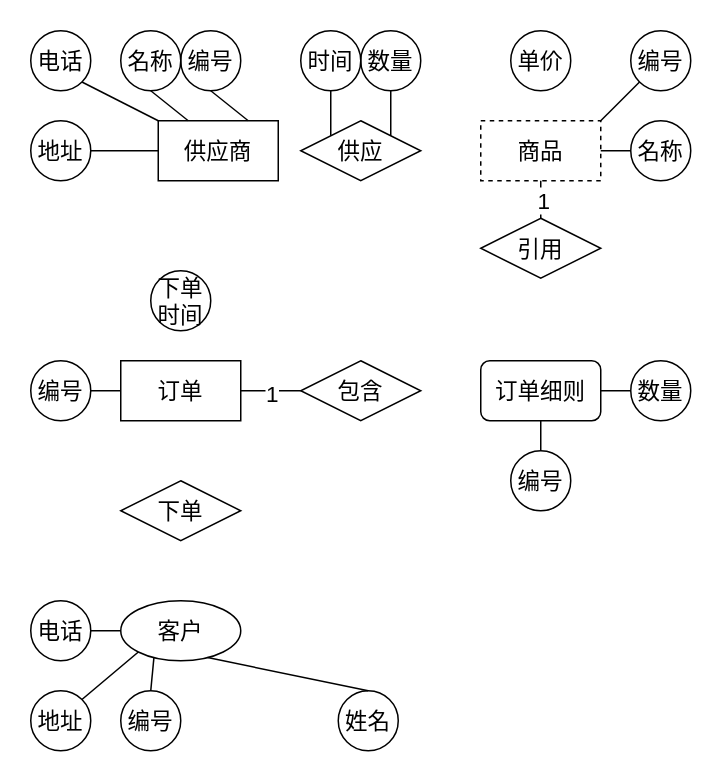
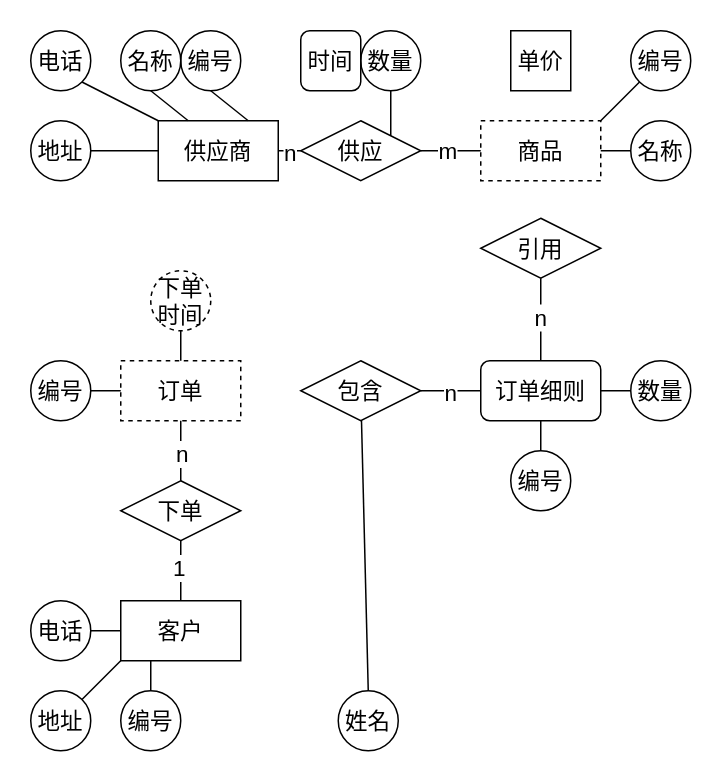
  <mxCell id="0" />
  <mxCell id="1" parent="0" />
  <mxCell id="2" value="商品" style="whiteSpace=wrap;html=1;align=center;fillColor=none;fontSize=15;labelBorderColor=none;labelBackgroundColor=none;dashed=1;" parent="1" vertex="1"><mxGeometry x="320" y="80" width="80" height="40" as="geometry" /></mxCell>
  <mxCell id="3" value="供应商" style="whiteSpace=wrap;html=1;align=center;fillColor=none;fontSize=15;labelBorderColor=none;labelBackgroundColor=none;" parent="1" vertex="1"><mxGeometry x="105" y="80" width="80" height="40" as="geometry" /></mxCell>
- <mxCell id="4" value="客户" style="ellipse;whiteSpace=wrap;html=1;align=center;fillColor=none;fontSize=15;labelBorderColor=none;labelBackgroundColor=none;" parent="1" vertex="1"><mxGeometry x="80" y="400" width="80" height="40" as="geometry" /></mxCell>
- <mxCell id="5" value="订单" style="whiteSpace=wrap;html=1;align=center;fillColor=none;fontSize=15;labelBorderColor=none;labelBackgroundColor=none;" parent="1" vertex="1"><mxGeometry x="80" y="240" width="80" height="40" as="geometry" /></mxCell>
+ <mxCell id="4" value="客户" style="whiteSpace=wrap;html=1;align=center;fillColor=none;fontSize=15;labelBorderColor=none;labelBackgroundColor=none;" parent="1" vertex="1"><mxGeometry x="80" y="400" width="80" height="40" as="geometry" /></mxCell>
+ <mxCell id="5" value="订单" style="whiteSpace=wrap;html=1;align=center;fillColor=none;fontSize=15;labelBorderColor=none;labelBackgroundColor=none;dashed=1;" parent="1" vertex="1"><mxGeometry x="80" y="240" width="80" height="40" as="geometry" /></mxCell>
  <mxCell id="6" value="订单细则" style="whiteSpace=wrap;html=1;align=center;fillColor=none;fontSize=15;labelBorderColor=none;labelBackgroundColor=none;rounded=1;" parent="1" vertex="1"><mxGeometry x="320" y="240" width="80" height="40" as="geometry" /></mxCell>
  <mxCell id="7" value="编号" style="ellipse;whiteSpace=wrap;html=1;align=center;fontSize=15;fillColor=none;labelBorderColor=none;labelBackgroundColor=none;" parent="1" vertex="1"><mxGeometry x="120" y="20" width="40" height="40" as="geometry" /></mxCell>
  <mxCell id="8" value="名称" style="ellipse;whiteSpace=wrap;html=1;align=center;fontSize=15;fillColor=none;labelBorderColor=none;labelBackgroundColor=none;" parent="1" vertex="1"><mxGeometry x="80" y="20" width="40" height="40" as="geometry" /></mxCell>
- <mxCell id="9" value="单价" style="ellipse;whiteSpace=wrap;html=1;align=center;fontSize=15;fillColor=none;labelBorderColor=none;labelBackgroundColor=none;" parent="1" vertex="1"><mxGeometry x="340" y="20" width="40" height="40" as="geometry" /></mxCell>
+ <mxCell id="9" value="单价" style="whiteSpace=wrap;html=1;align=center;fontSize=15;fillColor=none;labelBorderColor=none;labelBackgroundColor=none;rounded=0;" parent="1" vertex="1"><mxGeometry x="340" y="20" width="40" height="40" as="geometry" /></mxCell>
  <mxCell id="10" value="电话" style="ellipse;whiteSpace=wrap;html=1;align=center;fontSize=15;fillColor=none;labelBorderColor=none;labelBackgroundColor=none;" parent="1" vertex="1"><mxGeometry x="20" y="20" width="40" height="40" as="geometry" /></mxCell>
  <mxCell id="11" value="地址" style="ellipse;whiteSpace=wrap;html=1;align=center;fontSize=15;fillColor=none;labelBorderColor=none;labelBackgroundColor=none;" parent="1" vertex="1"><mxGeometry x="20" y="80" width="40" height="40" as="geometry" /></mxCell>
  <mxCell id="12" value="编号" style="ellipse;whiteSpace=wrap;html=1;align=center;fontSize=15;fillColor=none;labelBorderColor=none;labelBackgroundColor=none;" parent="1" vertex="1"><mxGeometry x="420" y="20" width="40" height="40" as="geometry" /></mxCell>
  <mxCell id="13" value="名称" style="ellipse;whiteSpace=wrap;html=1;align=center;fontSize=15;fillColor=none;labelBorderColor=none;labelBackgroundColor=none;" parent="1" vertex="1"><mxGeometry x="420" y="80" width="40" height="40" as="geometry" /></mxCell>
+ <mxCell id="14" value="" style="endArrow=none;html=1;rounded=0;exitX=1;exitY=0.5;exitDx=0;exitDy=0;entryX=0;entryY=0.5;entryDx=0;entryDy=0;fontSize=15;labelBorderColor=none;labelBackgroundColor=none;" parent="1" source="3" target="16" edge="1"><mxGeometry relative="1" as="geometry"><mxPoint x="280" y="230" as="sourcePoint" /><mxPoint x="210" y="100" as="targetPoint" /></mxGeometry></mxCell>
+ <mxCell id="15" value="n" style="edgeLabel;html=1;align=center;verticalAlign=middle;resizable=0;points=[];fontSize=15;labelBorderColor=none;labelBackgroundColor=default;" vertex="1" connectable="0" parent="14"><mxGeometry x="-0.074" relative="1" as="geometry"><mxPoint as="offset" /></mxGeometry></mxCell>
  <mxCell id="16" value="供应" style="shape=rhombus;perimeter=rhombusPerimeter;whiteSpace=wrap;html=1;align=center;fontSize=15;fillColor=none;labelBorderColor=none;labelBackgroundColor=none;" parent="1" vertex="1"><mxGeometry x="200" y="80" width="80" height="40" as="geometry" /></mxCell>
+ <mxCell id="17" value="" style="endArrow=none;html=1;rounded=0;exitX=1;exitY=0.5;exitDx=0;exitDy=0;entryX=0;entryY=0.5;entryDx=0;entryDy=0;fontSize=15;labelBorderColor=none;labelBackgroundColor=none;" parent="1" source="16" target="2" edge="1"><mxGeometry relative="1" as="geometry"><mxPoint x="280" y="230" as="sourcePoint" /><mxPoint x="440" y="230" as="targetPoint" /></mxGeometry></mxCell>
+ <mxCell id="18" value="m" style="edgeLabel;html=1;align=center;verticalAlign=middle;resizable=0;points=[];fontSize=15;labelBorderColor=none;labelBackgroundColor=default;" parent="17" vertex="1" connectable="0"><mxGeometry x="-0.115" y="1" relative="1" as="geometry"><mxPoint x="-1" as="offset" /></mxGeometry></mxCell>
  <mxCell id="19" value="" style="endArrow=none;html=1;rounded=0;exitX=0.5;exitY=1;exitDx=0;exitDy=0;entryX=0.75;entryY=0;entryDx=0;entryDy=0;fontSize=15;labelBorderColor=none;labelBackgroundColor=none;" parent="1" source="7" target="3" edge="1"><mxGeometry relative="1" as="geometry"><mxPoint x="360" y="120" as="sourcePoint" /><mxPoint x="420" y="120" as="targetPoint" /></mxGeometry></mxCell>
  <mxCell id="20" value="" style="endArrow=none;html=1;rounded=0;exitX=0.5;exitY=1;exitDx=0;exitDy=0;entryX=0.25;entryY=0;entryDx=0;entryDy=0;fontSize=15;labelBorderColor=none;labelBackgroundColor=none;" parent="1" source="8" target="3" edge="1"><mxGeometry relative="1" as="geometry"><mxPoint x="370" y="130" as="sourcePoint" /><mxPoint x="430" y="130" as="targetPoint" /></mxGeometry></mxCell>
  <mxCell id="21" value="" style="endArrow=none;html=1;rounded=0;entryX=0;entryY=0;entryDx=0;entryDy=0;exitX=1;exitY=1;exitDx=0;exitDy=0;fontSize=15;labelBorderColor=none;labelBackgroundColor=none;" parent="1" source="10" target="3" edge="1"><mxGeometry relative="1" as="geometry"><mxPoint x="60" y="60" as="sourcePoint" /><mxPoint x="50" y="80" as="targetPoint" /></mxGeometry></mxCell>
  <mxCell id="22" value="" style="endArrow=none;html=1;rounded=0;exitX=0;exitY=0.5;exitDx=0;exitDy=0;entryX=1;entryY=0.5;entryDx=0;entryDy=0;fontSize=15;labelBorderColor=none;labelBackgroundColor=none;" parent="1" source="13" target="2" edge="1"><mxGeometry relative="1" as="geometry"><mxPoint x="380" y="60" as="sourcePoint" /><mxPoint x="380" y="90" as="targetPoint" /></mxGeometry></mxCell>
  <mxCell id="23" value="" style="endArrow=none;html=1;rounded=0;exitX=0;exitY=1;exitDx=0;exitDy=0;entryX=1;entryY=0;entryDx=0;entryDy=0;fontSize=15;labelBorderColor=none;labelBackgroundColor=none;" parent="1" source="12" target="2" edge="1"><mxGeometry relative="1" as="geometry"><mxPoint x="390" y="70" as="sourcePoint" /><mxPoint x="390" y="100" as="targetPoint" /></mxGeometry></mxCell>
  <mxCell id="24" value="数量" style="ellipse;whiteSpace=wrap;html=1;align=center;fontSize=15;fillColor=none;labelBorderColor=none;labelBackgroundColor=none;" parent="1" vertex="1"><mxGeometry x="240" y="20" width="40" height="40" as="geometry" /></mxCell>
- <mxCell id="25" value="时间" style="ellipse;whiteSpace=wrap;html=1;align=center;fontSize=15;fillColor=none;labelBorderColor=none;labelBackgroundColor=none;" parent="1" vertex="1"><mxGeometry x="200" y="20" width="40" height="40" as="geometry" /></mxCell>
- <mxCell id="26" value="" style="endArrow=none;html=1;rounded=0;exitX=0.5;exitY=1;exitDx=0;exitDy=0;entryX=0;entryY=0;entryDx=0;entryDy=0;fontSize=15;labelBorderColor=none;labelBackgroundColor=none;" parent="1" source="25" target="16" edge="1"><mxGeometry relative="1" as="geometry"><mxPoint x="280" y="230" as="sourcePoint" /><mxPoint x="440" y="230" as="targetPoint" /></mxGeometry></mxCell>
+ <mxCell id="25" value="时间" style="whiteSpace=wrap;html=1;align=center;fontSize=15;fillColor=none;labelBorderColor=none;labelBackgroundColor=none;rounded=1;" parent="1" vertex="1"><mxGeometry x="200" y="20" width="40" height="40" as="geometry" /></mxCell>
  <mxCell id="27" value="" style="endArrow=none;html=1;rounded=0;exitX=0.5;exitY=1;exitDx=0;exitDy=0;entryX=1;entryY=0;entryDx=0;entryDy=0;fontSize=15;labelBorderColor=none;labelBackgroundColor=none;" edge="1" parent="1" source="24" target="16"><mxGeometry relative="1" as="geometry"><mxPoint x="210" y="50" as="sourcePoint" /><mxPoint x="210" y="95" as="targetPoint" /></mxGeometry></mxCell>
  <mxCell id="28" value="编号" style="ellipse;whiteSpace=wrap;html=1;align=center;fontSize=15;fillColor=none;labelBorderColor=none;labelBackgroundColor=none;" vertex="1" parent="1"><mxGeometry x="80" y="460" width="40" height="40" as="geometry" /></mxCell>
  <mxCell id="29" value="姓名" style="ellipse;whiteSpace=wrap;html=1;align=center;fontSize=15;fillColor=none;labelBorderColor=none;labelBackgroundColor=none;" vertex="1" parent="1"><mxGeometry x="225" y="460" width="40" height="40" as="geometry" /></mxCell>
  <mxCell id="30" value="地址" style="ellipse;whiteSpace=wrap;html=1;align=center;fontSize=15;fillColor=none;labelBorderColor=none;labelBackgroundColor=none;" vertex="1" parent="1"><mxGeometry x="20" y="460" width="40" height="40" as="geometry" /></mxCell>
  <mxCell id="31" value="电话" style="ellipse;whiteSpace=wrap;html=1;align=center;fontSize=15;fillColor=none;labelBorderColor=none;labelBackgroundColor=none;" vertex="1" parent="1"><mxGeometry x="20" y="400" width="40" height="40" as="geometry" /></mxCell>
  <mxCell id="32" value="编号" style="ellipse;whiteSpace=wrap;html=1;align=center;fontSize=15;fillColor=none;labelBorderColor=none;labelBackgroundColor=none;" vertex="1" parent="1"><mxGeometry x="20" y="240" width="40" height="40" as="geometry" /></mxCell>
- <mxCell id="33" value="下单&lt;br style=&quot;font-size: 15px;&quot;&gt;时间" style="ellipse;whiteSpace=wrap;html=1;align=center;fontSize=15;fillColor=none;labelBorderColor=none;labelBackgroundColor=none;" vertex="1" parent="1"><mxGeometry x="100" y="180" width="40" height="40" as="geometry" /></mxCell>
+ <mxCell id="33" value="下单&lt;br style=&quot;font-size: 15px;&quot;&gt;时间" style="ellipse;whiteSpace=wrap;html=1;align=center;fontSize=15;fillColor=none;labelBorderColor=none;labelBackgroundColor=none;dashed=1;" vertex="1" parent="1"><mxGeometry x="100" y="180" width="40" height="40" as="geometry" /></mxCell>
  <mxCell id="34" value="" style="endArrow=none;html=1;rounded=0;entryX=0;entryY=0.5;entryDx=0;entryDy=0;exitX=1;exitY=0.5;exitDx=0;exitDy=0;fontSize=15;labelBorderColor=none;labelBackgroundColor=none;" edge="1" parent="1" source="11" target="3"><mxGeometry relative="1" as="geometry"><mxPoint x="64" y="64" as="sourcePoint" /><mxPoint x="90" y="90" as="targetPoint" /></mxGeometry></mxCell>
+ <mxCell id="35" value="" style="endArrow=none;html=1;rounded=0;exitX=0.5;exitY=0;exitDx=0;exitDy=0;entryX=0.5;entryY=1;entryDx=0;entryDy=0;fontSize=15;labelBorderColor=none;labelBackgroundColor=none;" edge="1" parent="1" source="37" target="5"><mxGeometry relative="1" as="geometry"><mxPoint x="220" y="260" as="sourcePoint" /><mxPoint x="310" y="410" as="targetPoint" /></mxGeometry></mxCell>
+ <mxCell id="36" value="n" style="edgeLabel;html=1;align=center;verticalAlign=middle;resizable=0;points=[];fontSize=15;labelBorderColor=none;labelBackgroundColor=default;" vertex="1" connectable="0" parent="35"><mxGeometry x="-0.026" relative="1" as="geometry"><mxPoint as="offset" /></mxGeometry></mxCell>
  <mxCell id="37" value="下单" style="shape=rhombus;perimeter=rhombusPerimeter;whiteSpace=wrap;html=1;align=center;fontSize=15;fillColor=none;labelBorderColor=none;labelBackgroundColor=none;" vertex="1" parent="1"><mxGeometry x="80" y="320" width="80" height="40" as="geometry" /></mxCell>
+ <mxCell id="38" value="" style="endArrow=none;html=1;rounded=0;entryX=0.5;entryY=0;entryDx=0;entryDy=0;exitX=0.5;exitY=1;exitDx=0;exitDy=0;fontSize=15;labelBorderColor=none;labelBackgroundColor=none;" edge="1" parent="1" source="37" target="4"><mxGeometry relative="1" as="geometry"><mxPoint x="460" y="390" as="sourcePoint" /><mxPoint x="260" y="440" as="targetPoint" /></mxGeometry></mxCell>
+ <mxCell id="39" value="1" style="edgeLabel;html=1;align=center;verticalAlign=middle;resizable=0;points=[];fontSize=15;labelBorderColor=none;labelBackgroundColor=default;" vertex="1" connectable="0" parent="38"><mxGeometry x="-0.074" y="-2" relative="1" as="geometry"><mxPoint y="-2" as="offset" /></mxGeometry></mxCell>
+ <mxCell id="40" value="" style="endArrow=none;html=1;rounded=0;entryX=0.5;entryY=0;entryDx=0;entryDy=0;exitX=0.5;exitY=1;exitDx=0;exitDy=0;fontSize=15;labelBorderColor=none;labelBackgroundColor=none;" edge="1" parent="1" source="33" target="5"><mxGeometry relative="1" as="geometry"><mxPoint x="140" y="230" as="sourcePoint" /><mxPoint x="290" y="440" as="targetPoint" /></mxGeometry></mxCell>
  <mxCell id="41" value="" style="endArrow=none;html=1;rounded=0;entryX=0;entryY=0.5;entryDx=0;entryDy=0;exitX=1;exitY=0.5;exitDx=0;exitDy=0;fontSize=15;labelBorderColor=none;labelBackgroundColor=none;" edge="1" parent="1" source="32" target="5"><mxGeometry relative="1" as="geometry"><mxPoint x="60" y="200" as="sourcePoint" /><mxPoint x="110" y="230" as="targetPoint" /></mxGeometry></mxCell>
  <mxCell id="42" value="" style="endArrow=none;html=1;rounded=0;exitX=0.5;exitY=0;exitDx=0;exitDy=0;entryX=0.25;entryY=1;entryDx=0;entryDy=0;fontSize=15;labelBorderColor=none;labelBackgroundColor=none;" edge="1" parent="1" source="28" target="4"><mxGeometry relative="1" as="geometry"><mxPoint x="-190" y="470" as="sourcePoint" /><mxPoint x="-190" y="450" as="targetPoint" /></mxGeometry></mxCell>
- <mxCell id="43" value="" style="endArrow=none;html=1;rounded=0;exitX=0.5;exitY=0;exitDx=0;exitDy=0;entryX=0.75;entryY=1;entryDx=0;entryDy=0;fontSize=15;labelBorderColor=none;labelBackgroundColor=none;" edge="1" parent="1" source="29" target="4"><mxGeometry relative="1" as="geometry"><mxPoint x="110" y="470" as="sourcePoint" /><mxPoint x="110" y="450" as="targetPoint" /></mxGeometry></mxCell>
+ <mxCell id="43" value="" style="endArrow=none;html=1;rounded=0;exitX=0.5;exitY=0;exitDx=0;exitDy=0;fontSize=15;labelBorderColor=none;labelBackgroundColor=none;" edge="1" parent="1" source="29" target="52"><mxGeometry relative="1" as="geometry"><mxPoint x="110" y="470" as="sourcePoint" /><mxPoint x="110" y="450" as="targetPoint" /></mxGeometry></mxCell>
  <mxCell id="44" value="" style="endArrow=none;html=1;rounded=0;entryX=1;entryY=0.5;entryDx=0;entryDy=0;exitX=0;exitY=0.5;exitDx=0;exitDy=0;fontSize=15;labelBorderColor=none;labelBackgroundColor=none;" edge="1" parent="1" source="4" target="31"><mxGeometry relative="1" as="geometry"><mxPoint x="70" y="400" as="sourcePoint" /><mxPoint x="70" y="420" as="targetPoint" /></mxGeometry></mxCell>
  <mxCell id="45" value="" style="endArrow=none;html=1;rounded=0;exitX=1;exitY=0;exitDx=0;exitDy=0;entryX=0;entryY=1;entryDx=0;entryDy=0;fontSize=15;labelBorderColor=none;labelBackgroundColor=none;" edge="1" parent="1" source="30" target="4"><mxGeometry relative="1" as="geometry"><mxPoint x="130" y="490" as="sourcePoint" /><mxPoint x="150" y="450" as="targetPoint" /></mxGeometry></mxCell>
  <mxCell id="46" value="编号" style="ellipse;whiteSpace=wrap;html=1;align=center;fontSize=15;fillColor=none;labelBorderColor=none;labelBackgroundColor=none;" vertex="1" parent="1"><mxGeometry x="340" y="300" width="40" height="40" as="geometry" /></mxCell>
  <mxCell id="47" value="数量" style="ellipse;whiteSpace=wrap;html=1;align=center;fontSize=15;fillColor=none;labelBorderColor=none;labelBackgroundColor=none;" vertex="1" parent="1"><mxGeometry x="420" y="240" width="40" height="40" as="geometry" /></mxCell>
- <mxCell id="48" value="" style="endArrow=none;html=1;rounded=0;entryX=0.5;entryY=1;entryDx=0;entryDy=0;exitX=0.5;exitY=0;exitDx=0;exitDy=0;fontSize=15;labelBorderColor=none;labelBackgroundColor=none;" edge="1" parent="1" source="59" target="2"><mxGeometry relative="1" as="geometry"><mxPoint x="300" y="140" as="sourcePoint" /><mxPoint x="520" y="280" as="targetPoint" /></mxGeometry></mxCell>
- <mxCell id="49" value="1" style="edgeLabel;html=1;align=center;verticalAlign=middle;resizable=0;points=[];fontSize=15;labelBorderColor=none;labelBackgroundColor=default;" vertex="1" connectable="0" parent="48"><mxGeometry x="0.036" y="-1" relative="1" as="geometry"><mxPoint as="offset" /></mxGeometry></mxCell>
  <mxCell id="50" value="" style="endArrow=none;html=1;rounded=0;exitX=0.5;exitY=0;exitDx=0;exitDy=0;entryX=0.5;entryY=1;entryDx=0;entryDy=0;fontSize=15;labelBorderColor=none;labelBackgroundColor=none;" edge="1" parent="1" source="46" target="6"><mxGeometry relative="1" as="geometry"><mxPoint x="520" y="310" as="sourcePoint" /><mxPoint x="520" y="290" as="targetPoint" /></mxGeometry></mxCell>
  <mxCell id="51" value="" style="endArrow=none;html=1;rounded=0;exitX=1;exitY=0.5;exitDx=0;exitDy=0;entryX=0;entryY=0.5;entryDx=0;entryDy=0;fontSize=15;labelBorderColor=none;labelBackgroundColor=none;" edge="1" parent="1" source="6" target="47"><mxGeometry relative="1" as="geometry"><mxPoint x="470" y="260" as="sourcePoint" /><mxPoint x="530" y="260" as="targetPoint" /></mxGeometry></mxCell>
  <mxCell id="52" value="包含" style="shape=rhombus;perimeter=rhombusPerimeter;whiteSpace=wrap;html=1;align=center;fontSize=15;fillColor=none;labelBorderColor=none;labelBackgroundColor=none;" vertex="1" parent="1"><mxGeometry x="200" y="240" width="80" height="40" as="geometry" /></mxCell>
- <mxCell id="53" value="" style="endArrow=none;html=1;rounded=0;entryX=1;entryY=0.5;entryDx=0;entryDy=0;exitX=0;exitY=0.5;exitDx=0;exitDy=0;fontSize=15;labelBorderColor=none;labelBackgroundColor=none;" edge="1" parent="1" source="52" target="5"><mxGeometry relative="1" as="geometry"><mxPoint x="100" y="300" as="sourcePoint" /><mxPoint x="290" y="300" as="targetPoint" /></mxGeometry></mxCell>
- <mxCell id="54" value="1" style="edgeLabel;html=1;align=center;verticalAlign=middle;resizable=0;points=[];fontSize=15;labelBorderColor=none;labelBackgroundColor=default;" vertex="1" connectable="0" parent="53"><mxGeometry x="-0.024" y="1" relative="1" as="geometry"><mxPoint as="offset" /></mxGeometry></mxCell>
+ <mxCell id="55" value="" style="endArrow=none;html=1;rounded=0;exitX=0;exitY=0.5;exitDx=0;exitDy=0;entryX=1;entryY=0.5;entryDx=0;entryDy=0;fontSize=15;labelBorderColor=none;labelBackgroundColor=none;" edge="1" parent="1" source="6" target="52"><mxGeometry relative="1" as="geometry"><mxPoint x="260" y="220" as="sourcePoint" /><mxPoint x="220" y="250" as="targetPoint" /></mxGeometry></mxCell>
+ <mxCell id="56" value="n" style="edgeLabel;html=1;align=center;verticalAlign=middle;resizable=0;points=[];fontSize=15;labelBorderColor=none;labelBackgroundColor=default;" vertex="1" connectable="0" parent="55"><mxGeometry x="-0.074" relative="1" as="geometry"><mxPoint x="-2" as="offset" /></mxGeometry></mxCell>
+ <mxCell id="57" value="" style="endArrow=none;html=1;rounded=0;exitX=0.5;exitY=0;exitDx=0;exitDy=0;entryX=0.5;entryY=1;entryDx=0;entryDy=0;fontSize=15;labelBorderColor=none;labelBackgroundColor=none;" edge="1" parent="1" source="6" target="59"><mxGeometry relative="1" as="geometry"><mxPoint x="370" y="250" as="sourcePoint" /><mxPoint x="360" y="210" as="targetPoint" /></mxGeometry></mxCell>
+ <mxCell id="58" value="n" style="edgeLabel;html=1;align=center;verticalAlign=middle;resizable=0;points=[];fontSize=15;labelBorderColor=none;labelBackgroundColor=default;" vertex="1" connectable="0" parent="57"><mxGeometry x="0.077" y="1" relative="1" as="geometry"><mxPoint as="offset" /></mxGeometry></mxCell>
  <mxCell id="59" value="引用" style="shape=rhombus;perimeter=rhombusPerimeter;whiteSpace=wrap;html=1;align=center;fontSize=15;fillColor=none;labelBorderColor=none;labelBackgroundColor=none;" vertex="1" parent="1"><mxGeometry x="320" y="145" width="80" height="40" as="geometry" /></mxCell>
